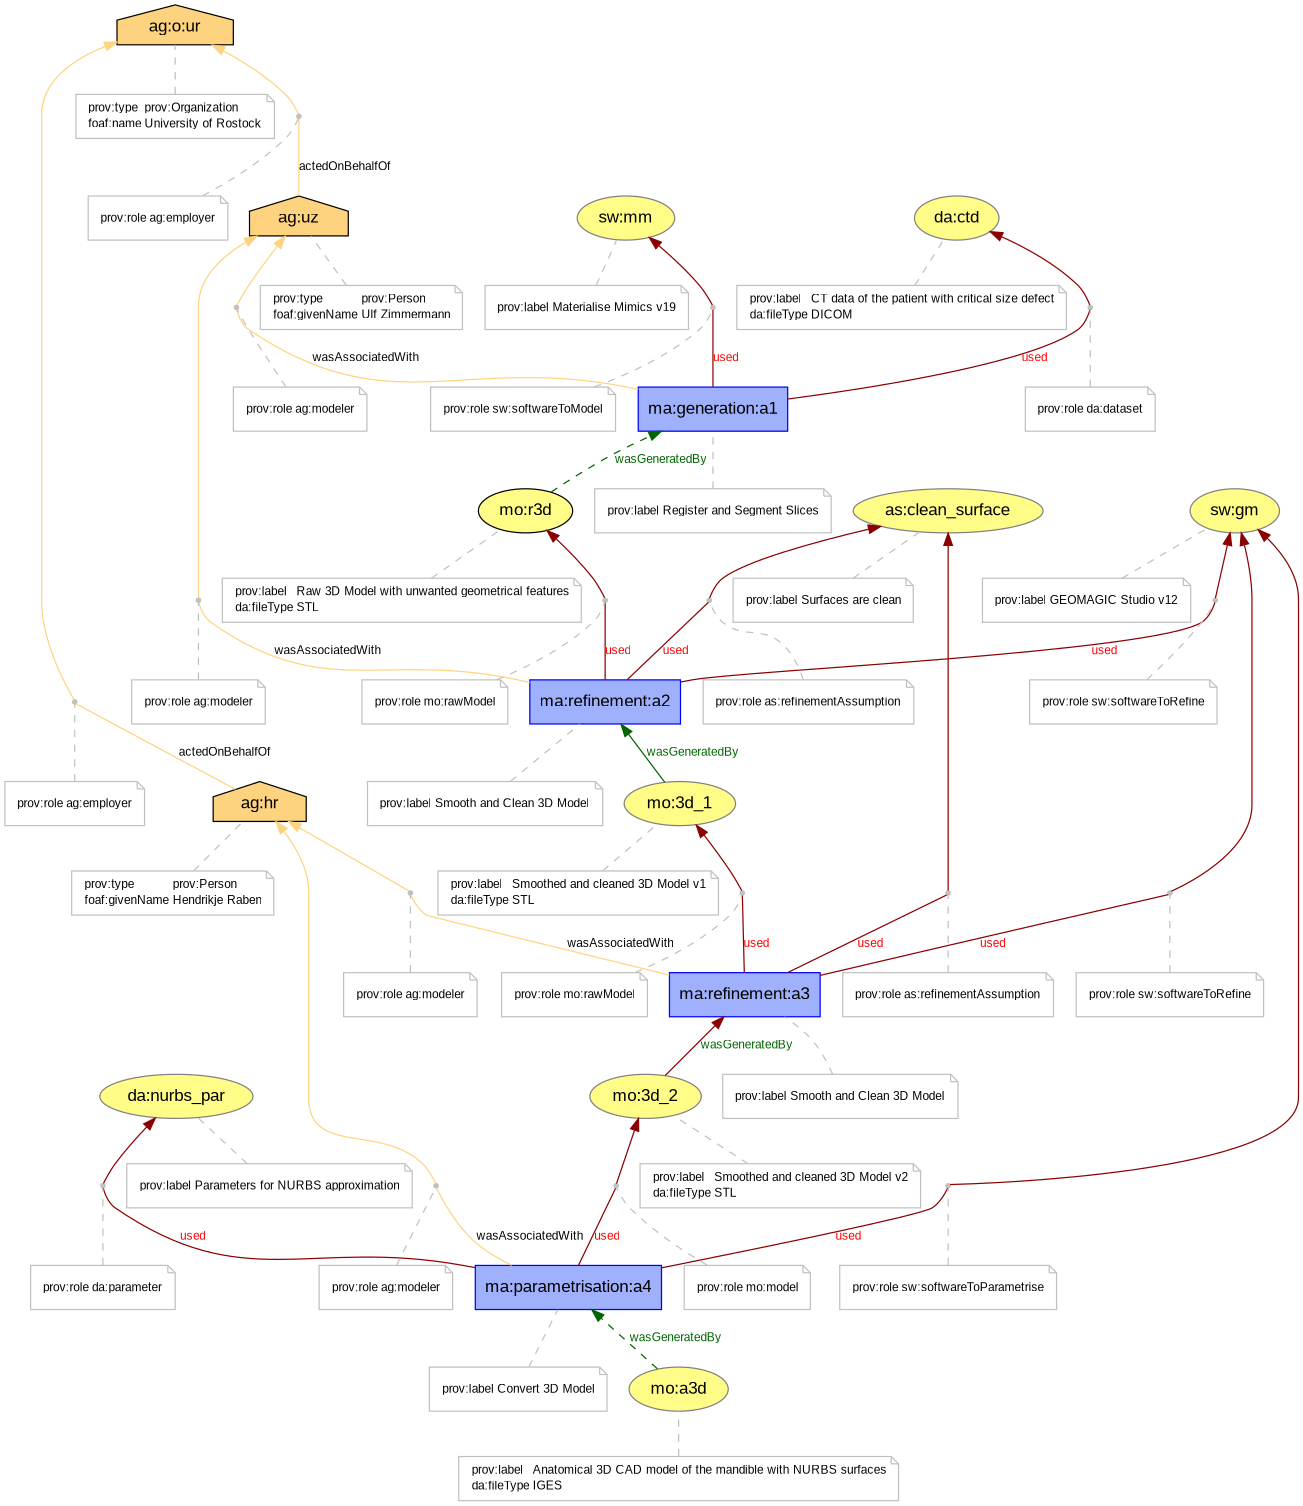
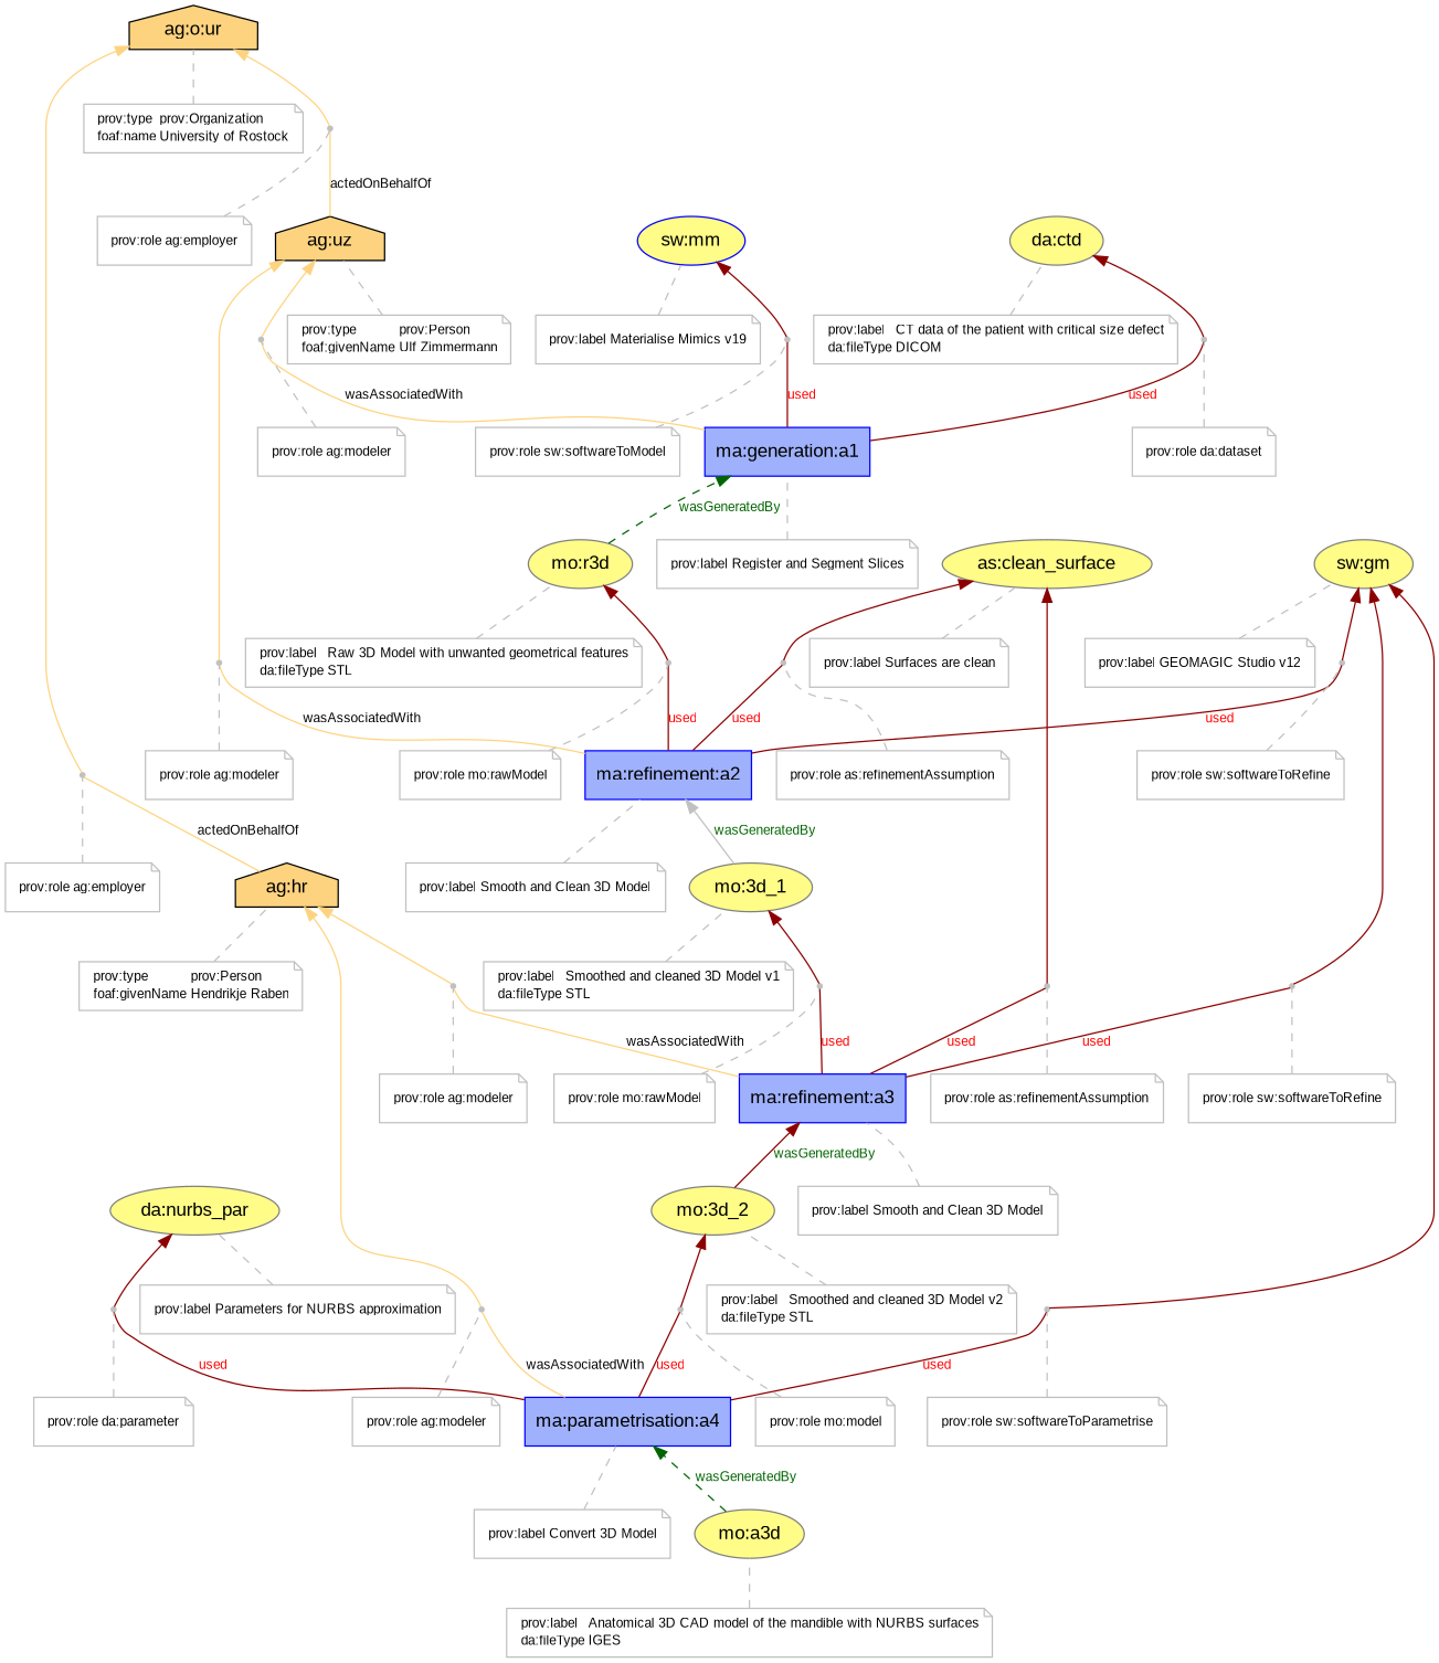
  digraph {
    fontname="Liberation Sans"
    rankdir=BT
    node [color=gray fontname="Liberation Sans" shape=note]
    edge [arrowhead=none color=gray fontname="Liberation Sans" fontsize=10.0]
    n1 [color="#808080" fillcolor="#FFFC87" label="da:nurbs_par" shape=oval style=filled]
    n2 [fontcolor=black fontsize=10 label=<<TABLE cellpadding="0" border="0">     <TR>         <TD align="left" href="http://www.w3.org/ns/prov#label">prov:label</TD>         <TD align="left">Parameters for NURBS approximation</TD>     </TR>     </TABLE>>]
-   n3 [color="#808080" fillcolor="#FFFC87" label="sw:mm" shape=oval style=filled]
+   n3 [color="#0000FF" fillcolor="#FFFC87" label="sw:mm" shape=oval style=filled]
    n4 [fontcolor=black fontsize=10 label=<<TABLE cellpadding="0" border="0">     <TR>         <TD align="left" href="http://www.w3.org/ns/prov#label">prov:label</TD>         <TD align="left">Materialise Mimics v19</TD>     </TR>     </TABLE>>]
    n5 [fillcolor="#FED37F" label="ag:hr" shape=house style=filled color=""]
    b5 [shape=point]
    n7 [fillcolor="#FED37F" label="ag:o:ur" shape=house style=filled color=""]
    n8 [fontcolor=black fontsize=10 label=<<TABLE cellpadding="0" border="0">     <TR>         <TD align="left" href="http://www.w3.org/ns/prov#type">prov:type</TD>         <TD align="left" href="http://www.w3.org/ns/prov#Person">prov:Person</TD>     </TR>     <TR>         <TD align="left" href="http://xmlns.com/foaf/spec/#givenName">foaf:givenName</TD>         <TD align="left">Hendrikje Raben</TD>     </TR>     </TABLE>>]
    n9 [color="#808080" fillcolor="#FFFC87" label="mo:3d_2" shape=oval style=filled]
    n10 [color="#0000FF" fillcolor="#9FB1FC" label="ma:refinement:a3" shape=box style=filled]
    b1 [shape=point]
    b3 [shape=point]
    b7 [shape=point]
    b12 [shape=point]
    n15 [fontcolor=black fontsize=10 label=<<TABLE cellpadding="0" border="0">     <TR>         <TD align="left" href="http://www.w3.org/ns/prov#label">prov:label</TD>         <TD align="left">Smoothed and cleaned 3D Model v2</TD>     </TR>     <TR>         <TD align="left" href="http://provenance.elaine.uni-rostock.de/dafileType">da:fileType</TD>         <TD align="left">STL</TD>     </TR>     </TABLE>>]
    n16 [color="#808080" fillcolor="#FFFC87" label="sw:gm" shape=oval style=filled]
    n17 [fontcolor=black fontsize=10 label=<<TABLE cellpadding="0" border="0">     <TR>         <TD align="left" href="http://www.w3.org/ns/prov#label">prov:label</TD>         <TD align="left">GEOMAGIC Studio v12</TD>     </TR>     </TABLE>>]
    n18 [color="#808080" fillcolor="#FFFC87" label="da:ctd" shape=oval style=filled]
    n19 [fontcolor=black fontsize=10 label=<<TABLE cellpadding="0" border="0">     <TR>         <TD align="left" href="http://www.w3.org/ns/prov#label">prov:label</TD>         <TD align="left">CT data of the patient with critical size defect</TD>     </TR>     <TR>         <TD align="left" href="http://provenance.elaine.uni-rostock.de/dafileType">da:fileType</TD>         <TD align="left">DICOM</TD>     </TR>     </TABLE>>]
    n20 [color="#0000FF" fillcolor="#9FB1FC" label="ma:refinement:a2" shape=box style=filled]
    b8 [shape=point]
    b13 [shape=point]
    b14 [shape=point]
    b15 [shape=point]
    n25 [fillcolor="#FED37F" label="ag:uz" shape=house style=filled color=""]
    n26 [color="#808080" fillcolor="#FFFC87" label="as:clean_surface" shape=oval style=filled]
-   n27 [color=black fillcolor="#FFFC87" label="mo:r3d" shape=oval style=filled]
+   n27 [color="#808080" fillcolor="#FFFC87" label="mo:r3d" shape=oval style=filled]
    n28 [fontcolor=black fontsize=10 label=<<TABLE cellpadding="0" border="0">     <TR>         <TD align="left" href="http://www.w3.org/ns/prov#label">prov:label</TD>         <TD align="left">Smooth and Clean 3D Model</TD>     </TR>     </TABLE>>]
    n29 [color="#0000FF" fillcolor="#9FB1FC" label="ma:generation:a1" shape=box style=filled]
    b2 [shape=point]
    b6 [shape=point]
    b17 [shape=point]
    n33 [fontcolor=black fontsize=10 label=<<TABLE cellpadding="0" border="0">     <TR>         <TD align="left" href="http://www.w3.org/ns/prov#label">prov:label</TD>         <TD align="left">Raw 3D Model with unwanted geometrical features</TD>     </TR>     <TR>         <TD align="left" href="http://provenance.elaine.uni-rostock.de/dafileType">da:fileType</TD>         <TD align="left">STL</TD>     </TR>     </TABLE>>]
    n34 [fontcolor=black fontsize=10 label=<<TABLE cellpadding="0" border="0">     <TR>         <TD align="left" href="http://www.w3.org/ns/prov#type">prov:type</TD>         <TD align="left" href="http://www.w3.org/ns/prov#Organization">prov:Organization</TD>     </TR>     <TR>         <TD align="left" href="http://xmlns.com/foaf/spec/#name">foaf:name</TD>         <TD align="left">University of Rostock</TD>     </TR>     </TABLE>>]
    n35 [color="#0000FF" fillcolor="#9FB1FC" label="ma:parametrisation:a4" shape=box style=filled]
    b4 [shape=point]
    b10 [shape=point]
    b11 [shape=point]
    b16 [shape=point]
    n40 [fontcolor=black fontsize=10 label=<<TABLE cellpadding="0" border="0">     <TR>         <TD align="left" href="http://www.w3.org/ns/prov#label">prov:label</TD>         <TD align="left">Convert 3D Model</TD>     </TR>     </TABLE>>]
    n41 [color="#808080" fillcolor="#FFFC87" label="mo:a3d" shape=oval style=filled]
    n42 [fontcolor=black fontsize=10 label=<<TABLE cellpadding="0" border="0">     <TR>         <TD align="left" href="http://www.w3.org/ns/prov#label">prov:label</TD>         <TD align="left">Anatomical 3D CAD model of the mandible with NURBS surfaces</TD>     </TR>     <TR>         <TD align="left" href="http://provenance.elaine.uni-rostock.de/dafileType">da:fileType</TD>         <TD align="left">IGES</TD>     </TR>     </TABLE>>]
    n43 [color="#808080" fillcolor="#FFFC87" label="mo:3d_1" shape=oval style=filled]
    n44 [fontcolor=black fontsize=10 label=<<TABLE cellpadding="0" border="0">     <TR>         <TD align="left" href="http://www.w3.org/ns/prov#label">prov:label</TD>         <TD align="left">Smoothed and cleaned 3D Model v1</TD>     </TR>     <TR>         <TD align="left" href="http://provenance.elaine.uni-rostock.de/dafileType">da:fileType</TD>         <TD align="left">STL</TD>     </TR>     </TABLE>>]
    b9 [shape=point]
    n46 [fontcolor=black fontsize=10 label=<<TABLE cellpadding="0" border="0">     <TR>         <TD align="left" href="http://www.w3.org/ns/prov#type">prov:type</TD>         <TD align="left" href="http://www.w3.org/ns/prov#Person">prov:Person</TD>     </TR>     <TR>         <TD align="left" href="http://xmlns.com/foaf/spec/#givenName">foaf:givenName</TD>         <TD align="left">Ulf Zimmermann</TD>     </TR>     </TABLE>>]
    n47 [fontcolor=black fontsize=10 label=<<TABLE cellpadding="0" border="0">     <TR>         <TD align="left" href="http://www.w3.org/ns/prov#label">prov:label</TD>         <TD align="left">Smooth and Clean 3D Model</TD>     </TR>     </TABLE>>]
    n48 [fontcolor=black fontsize=10 label=<<TABLE cellpadding="0" border="0">     <TR>         <TD align="left" href="http://www.w3.org/ns/prov#label">prov:label</TD>         <TD align="left">Surfaces are clean</TD>     </TR>     </TABLE>>]
    n49 [fontcolor=black fontsize=10 label=<<TABLE cellpadding="0" border="0">     <TR>         <TD align="left" href="http://www.w3.org/ns/prov#label">prov:label</TD>         <TD align="left">Register and Segment Slices</TD>     </TR>     </TABLE>>]
    n50 [fontcolor=black fontsize=10 label=<<TABLE cellpadding="0" border="0">     <TR>         <TD align="left" href="http://www.w3.org/ns/prov#role">prov:role</TD>         <TD align="left" href="http://provenance.elaine.uni-rostock.de/swsoftwareToRefine">sw:softwareToRefine</TD>     </TR>     </TABLE>>]
    n51 [fontcolor=black fontsize=10 label=<<TABLE cellpadding="0" border="0">     <TR>         <TD align="left" href="http://www.w3.org/ns/prov#role">prov:role</TD>         <TD align="left" href="http://provenance.elaine.uni-rostock.de/swsoftwareToModel">sw:softwareToModel</TD>     </TR>     </TABLE>>]
    n52 [fontcolor=black fontsize=10 label=<<TABLE cellpadding="0" border="0">     <TR>         <TD align="left" href="http://www.w3.org/ns/prov#role">prov:role</TD>         <TD align="left" href="http://provenance.elaine.uni-rostock.de/morawModel">mo:rawModel</TD>     </TR>     </TABLE>>]
    n53 [fontcolor=black fontsize=10 label=<<TABLE cellpadding="0" border="0">     <TR>         <TD align="left" href="http://www.w3.org/ns/prov#role">prov:role</TD>         <TD align="left" href="http://provenance.elaine.uni-rostock.de/agmodeler">ag:modeler</TD>     </TR>     </TABLE>>]
    n54 [fontcolor=black fontsize=10 label=<<TABLE cellpadding="0" border="0">     <TR>         <TD align="left" href="http://www.w3.org/ns/prov#role">prov:role</TD>         <TD align="left" href="http://provenance.elaine.uni-rostock.de/agemployer">ag:employer</TD>     </TR>     </TABLE>>]
    n55 [fontcolor=black fontsize=10 label=<<TABLE cellpadding="0" border="0">     <TR>         <TD align="left" href="http://www.w3.org/ns/prov#role">prov:role</TD>         <TD align="left" href="http://provenance.elaine.uni-rostock.de/agmodeler">ag:modeler</TD>     </TR>     </TABLE>>]
    n56 [fontcolor=black fontsize=10 label=<<TABLE cellpadding="0" border="0">     <TR>         <TD align="left" href="http://www.w3.org/ns/prov#role">prov:role</TD>         <TD align="left" href="http://provenance.elaine.uni-rostock.de/agmodeler">ag:modeler</TD>     </TR>     </TABLE>>]
    n57 [fontcolor=black fontsize=10 label=<<TABLE cellpadding="0" border="0">     <TR>         <TD align="left" href="http://www.w3.org/ns/prov#role">prov:role</TD>         <TD align="left" href="http://provenance.elaine.uni-rostock.de/agmodeler">ag:modeler</TD>     </TR>     </TABLE>>]
    n58 [fontcolor=black fontsize=10 label=<<TABLE cellpadding="0" border="0">     <TR>         <TD align="left" href="http://www.w3.org/ns/prov#role">prov:role</TD>         <TD align="left" href="http://provenance.elaine.uni-rostock.de/agemployer">ag:employer</TD>     </TR>     </TABLE>>]
    n59 [fontcolor=black fontsize=10 label=<<TABLE cellpadding="0" border="0">     <TR>         <TD align="left" href="http://www.w3.org/ns/prov#role">prov:role</TD>         <TD align="left" href="http://provenance.elaine.uni-rostock.de/momodel">mo:model</TD>     </TR>     </TABLE>>]
    n60 [fontcolor=black fontsize=10 label=<<TABLE cellpadding="0" border="0">     <TR>         <TD align="left" href="http://www.w3.org/ns/prov#role">prov:role</TD>         <TD align="left" href="http://provenance.elaine.uni-rostock.de/daparameter">da:parameter</TD>     </TR>     </TABLE>>]
    n61 [fontcolor=black fontsize=10 label=<<TABLE cellpadding="0" border="0">     <TR>         <TD align="left" href="http://www.w3.org/ns/prov#role">prov:role</TD>         <TD align="left" href="http://provenance.elaine.uni-rostock.de/asrefinementAssumption">as:refinementAssumption</TD>     </TR>     </TABLE>>]
    n62 [fontcolor=black fontsize=10 label=<<TABLE cellpadding="0" border="0">     <TR>         <TD align="left" href="http://www.w3.org/ns/prov#role">prov:role</TD>         <TD align="left" href="http://provenance.elaine.uni-rostock.de/asrefinementAssumption">as:refinementAssumption</TD>     </TR>     </TABLE>>]
    n63 [fontcolor=black fontsize=10 label=<<TABLE cellpadding="0" border="0">     <TR>         <TD align="left" href="http://www.w3.org/ns/prov#role">prov:role</TD>         <TD align="left" href="http://provenance.elaine.uni-rostock.de/morawModel">mo:rawModel</TD>     </TR>     </TABLE>>]
    n64 [fontcolor=black fontsize=10 label=<<TABLE cellpadding="0" border="0">     <TR>         <TD align="left" href="http://www.w3.org/ns/prov#role">prov:role</TD>         <TD align="left" href="http://provenance.elaine.uni-rostock.de/swsoftwareToRefine">sw:softwareToRefine</TD>     </TR>     </TABLE>>]
    n65 [fontcolor=black fontsize=10 label=<<TABLE cellpadding="0" border="0">     <TR>         <TD align="left" href="http://www.w3.org/ns/prov#role">prov:role</TD>         <TD align="left" href="http://provenance.elaine.uni-rostock.de/swsoftwareToParametrise">sw:softwareToParametrise</TD>     </TR>     </TABLE>>]
    n66 [fontcolor=black fontsize=10 label=<<TABLE cellpadding="0" border="0">     <TR>         <TD align="left" href="http://www.w3.org/ns/prov#role">prov:role</TD>         <TD align="left" href="http://provenance.elaine.uni-rostock.de/dadataset">da:dataset</TD>     </TR>     </TABLE>>]
    n2 -> n1 [style=dashed fontsize=""]
    n4 -> n3 [style=dashed fontsize=""]
    n5 -> b5 [color="#FED37F" label=actedOnBehalfOf]
    b5 -> n7 [color="#FED37F" arrowhead=""]
    n8 -> n5 [style=dashed fontsize=""]
    n9 -> n10 [color=red4 fontcolor=darkgreen label=wasGeneratedBy arrowhead=""]
    n10 -> b1 [color=red4 fontcolor=red label=used]
    n10 -> b3 [color=red4 fontcolor=red label=used]
    n10 -> b7 [color="#FED37F" label=wasAssociatedWith]
    n10 -> b12 [color=red4 fontcolor=red label=used]
    b1 -> n16 [color=red4 fontcolor=red arrowhead=""]
    b3 -> n43 [color=red4 fontcolor=red arrowhead=""]
    b7 -> n5 [color="#FED37F" arrowhead=""]
    b12 -> n26 [color=red4 fontcolor=red arrowhead=""]
    n15 -> n9 [style=dashed fontsize=""]
    n17 -> n16 [style=dashed fontsize=""]
    n19 -> n18 [style=dashed fontsize=""]
    n20 -> b8 [color="#FED37F" label=wasAssociatedWith]
    n20 -> b13 [color=red4 fontcolor=red label=used]
    n20 -> b14 [color=red4 fontcolor=red label=used]
    n20 -> b15 [color=red4 fontcolor=red label=used]
    b8 -> n25 [color="#FED37F" arrowhead=""]
    b13 -> n26 [color=red4 fontcolor=red arrowhead=""]
    b14 -> n27 [color=red4 fontcolor=red arrowhead=""]
    b15 -> n16 [color=red4 fontcolor=red arrowhead=""]
    n25 -> b9 [color="#FED37F" label=actedOnBehalfOf]
    n27 -> n29 [color=darkgreen fontcolor=darkgreen label=wasGeneratedBy style=dashed arrowhead=""]
    n28 -> n20 [style=dashed fontsize=""]
    n29 -> b2 [color=red4 fontcolor=red label=used]
    n29 -> b6 [color="#FED37F" label=wasAssociatedWith]
    n29 -> b17 [color=red4 fontcolor=red label=used]
    b2 -> n3 [color=red4 fontcolor=red arrowhead=""]
    b6 -> n25 [color="#FED37F" arrowhead=""]
    b17 -> n18 [color=red4 fontcolor=red arrowhead=""]
    n33 -> n27 [style=dashed fontsize=""]
    n34 -> n7 [style=dashed fontsize=""]
    n35 -> b4 [color="#FED37F" label=wasAssociatedWith]
    n35 -> b10 [color=red4 fontcolor=red label=used]
    n35 -> b11 [color=red4 fontcolor=red label=used]
    n35 -> b16 [color=red4 fontcolor=red label=used]
    b4 -> n5 [color="#FED37F" arrowhead=""]
    b10 -> n9 [color=red4 fontcolor=red arrowhead=""]
    b11 -> n1 [color=red4 fontcolor=red arrowhead=""]
    b16 -> n16 [color=red4 fontcolor=red arrowhead=""]
    n40 -> n35 [style=dashed fontsize=""]
    n41 -> n35 [color=darkgreen fontcolor=darkgreen label=wasGeneratedBy style=dashed arrowhead=""]
    n42 -> n41 [style=dashed fontsize=""]
-   n43 -> n20 [color=darkgreen fontcolor=darkgreen label=wasGeneratedBy arrowhead=""]
+   n43 -> n20 [fontcolor=darkgreen label=wasGeneratedBy arrowhead=""]
    n44 -> n43 [style=dashed fontsize=""]
    b9 -> n7 [color="#FED37F" arrowhead=""]
    n46 -> n25 [style=dashed fontsize=""]
    n47 -> n10 [style=dashed fontsize=""]
    n48 -> n26 [style=dashed fontsize=""]
    n49 -> n29 [style=dashed fontsize=""]
    n50 -> b1 [style=dashed fontsize=""]
    n51 -> b2 [style=dashed fontsize=""]
    n52 -> b3 [style=dashed fontsize=""]
    n53 -> b4 [style=dashed fontsize=""]
    n54 -> b5 [style=dashed fontsize=""]
    n55 -> b6 [style=dashed fontsize=""]
    n56 -> b7 [style=dashed fontsize=""]
    n57 -> b8 [style=dashed fontsize=""]
    n58 -> b9 [style=dashed fontsize=""]
    n59 -> b10 [style=dashed fontsize=""]
    n60 -> b11 [style=dashed fontsize=""]
    n61 -> b12 [style=dashed fontsize=""]
    n62 -> b13 [style=dashed fontsize=""]
    n63 -> b14 [style=dashed fontsize=""]
    n64 -> b15 [style=dashed fontsize=""]
    n65 -> b16 [style=dashed fontsize=""]
    n66 -> b17 [style=dashed fontsize=""]
  }
